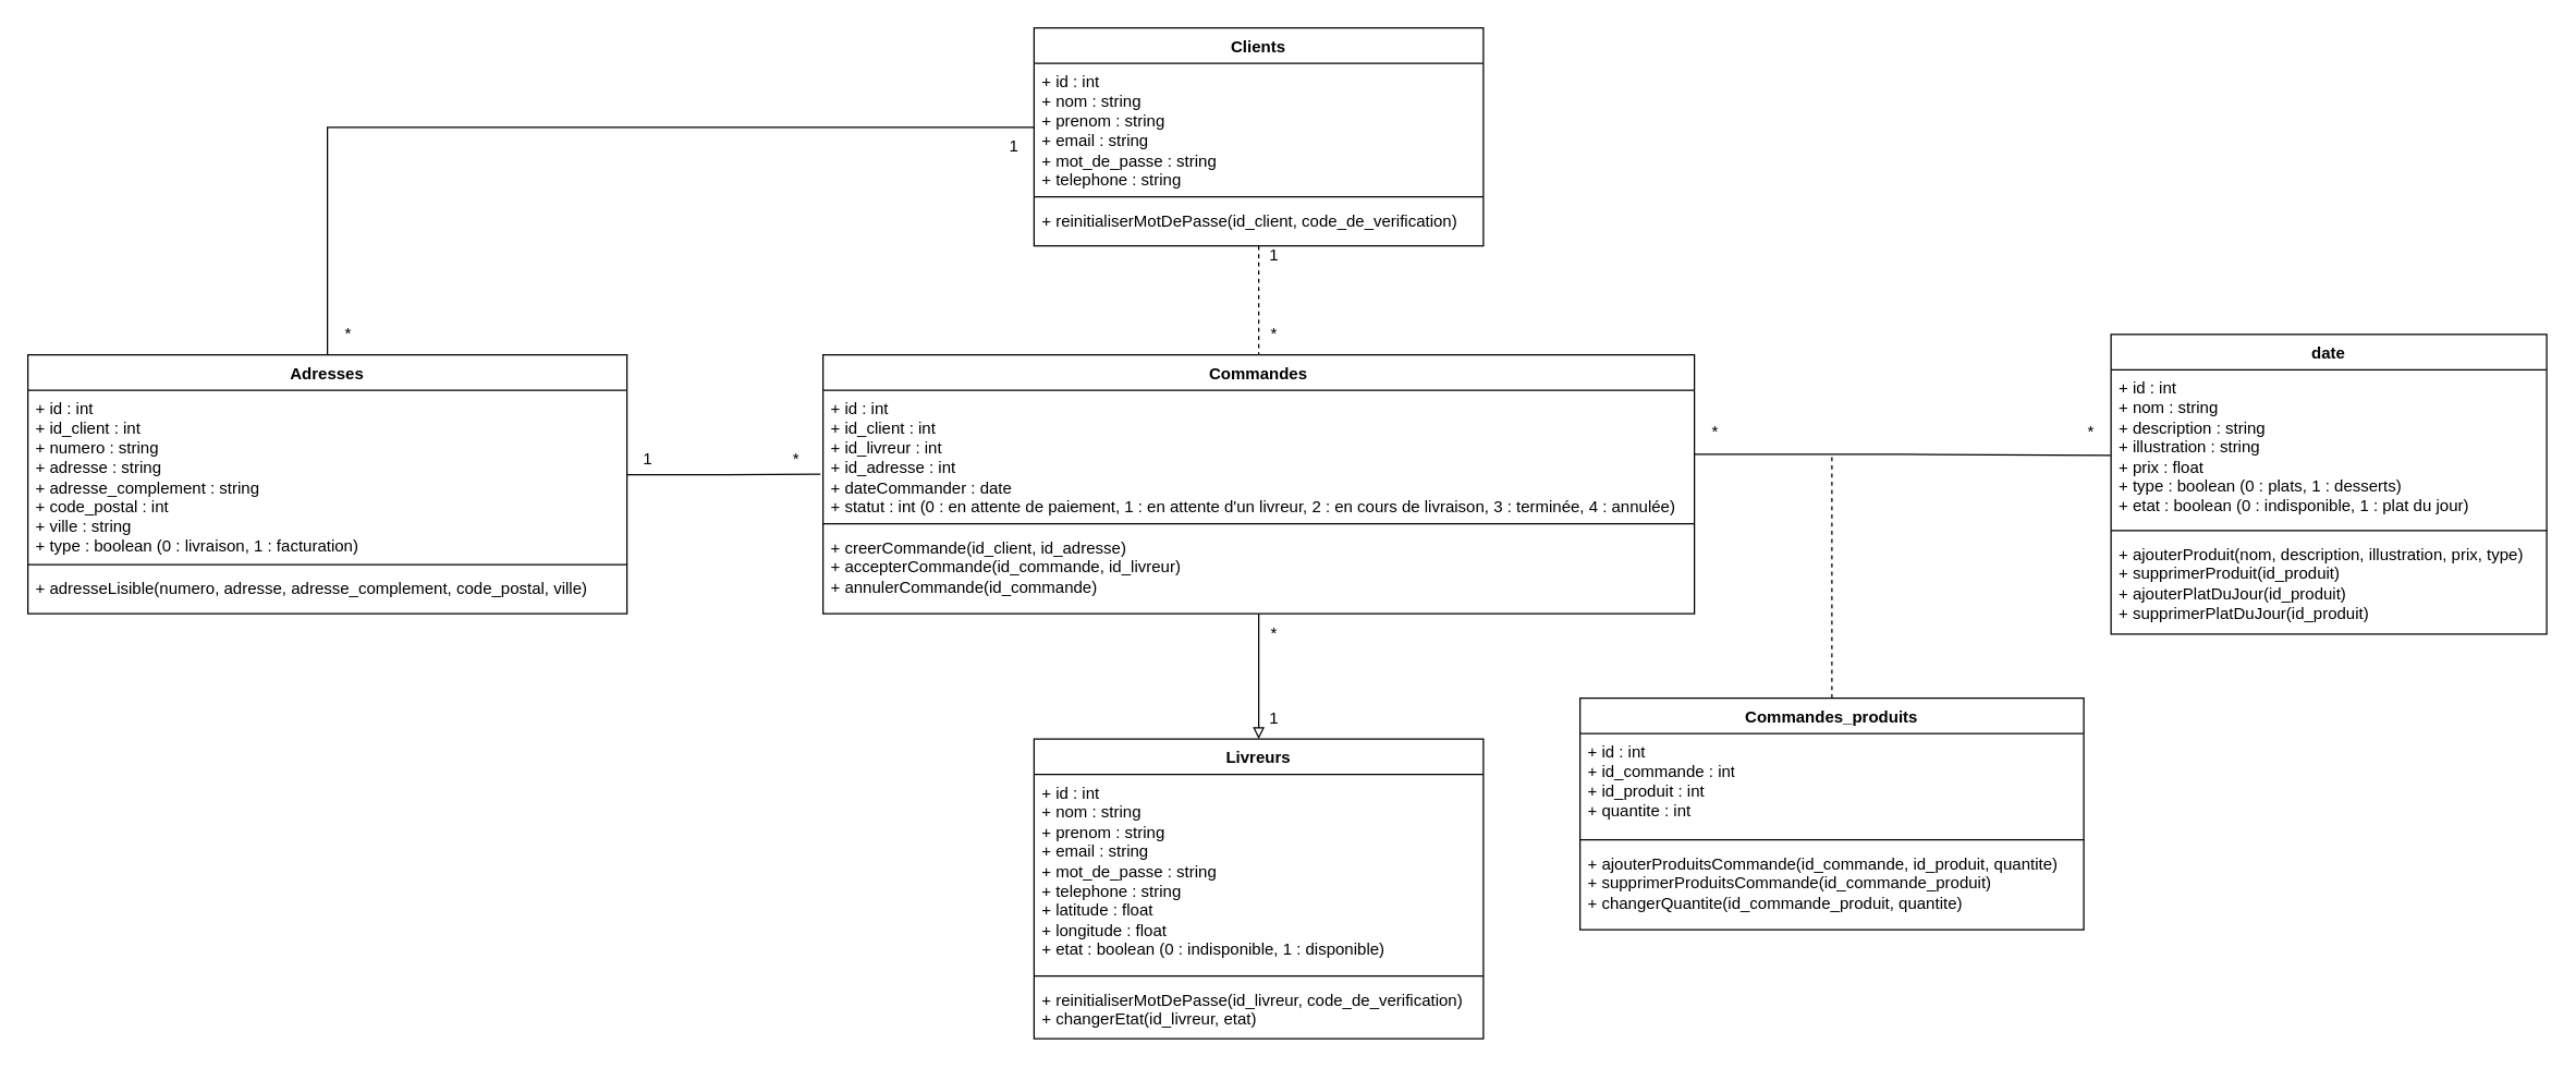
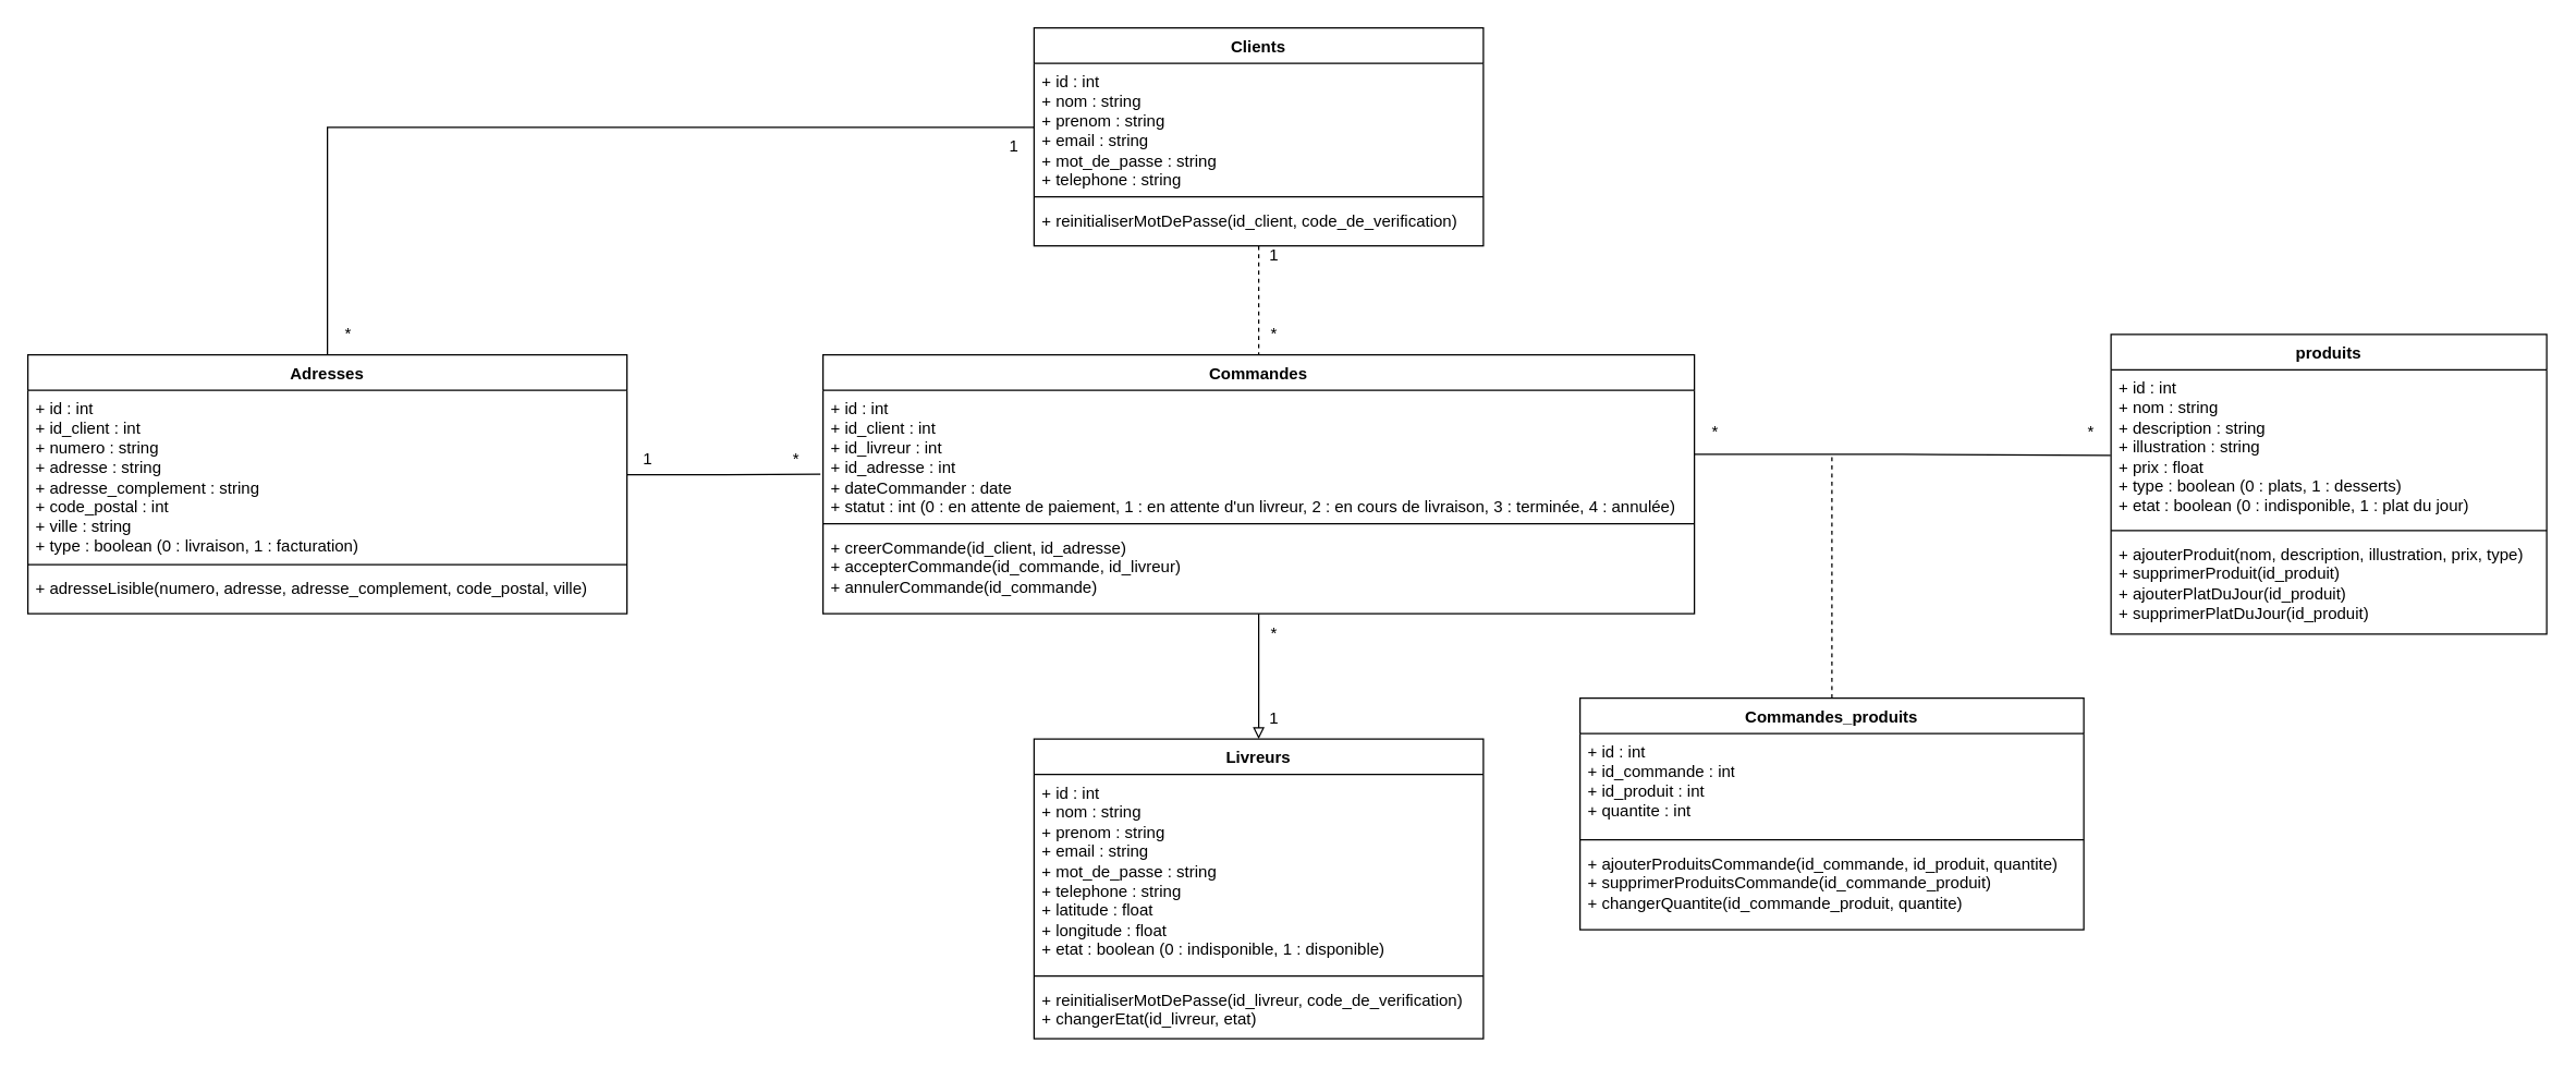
  <mxCell id="0" />
  <mxCell id="1" parent="0" />
  <mxCell id="2" style="edgeStyle=orthogonalEdgeStyle;rounded=0;orthogonalLoop=1;jettySize=auto;html=1;exitX=0.5;exitY=1;exitDx=0;exitDy=0;entryX=0.5;entryY=0;entryDx=0;entryDy=0;endArrow=none;endFill=0;dashed=1;" parent="1" source="3" target="13" edge="1"><mxGeometry relative="1" as="geometry" /></mxCell>
  <mxCell id="3" value="Clients" style="swimlane;fontStyle=1;align=center;verticalAlign=top;childLayout=stackLayout;horizontal=1;startSize=26;horizontalStack=0;resizeParent=1;resizeParentMax=0;resizeLast=0;collapsible=1;marginBottom=0;whiteSpace=wrap;html=1;" parent="1" vertex="1"><mxGeometry x="759" y="20" width="330" height="160" as="geometry" /></mxCell>
  <mxCell id="4" value="&lt;div&gt;+ id : int&lt;br&gt;&lt;/div&gt;&lt;div&gt;+ nom : string&lt;/div&gt;&lt;div&gt;+ prenom : string&lt;/div&gt;&lt;div&gt;+ email : string&lt;/div&gt;&lt;div&gt;+ mot_de_passe : string&lt;/div&gt;&lt;div&gt;+ telephone : string&lt;br&gt;&lt;/div&gt;&lt;div&gt;&lt;br&gt;&lt;/div&gt;" style="text;strokeColor=none;fillColor=none;align=left;verticalAlign=top;spacingLeft=4;spacingRight=4;overflow=hidden;rotatable=0;points=[[0,0.5],[1,0.5]];portConstraint=eastwest;whiteSpace=wrap;html=1;" parent="3" vertex="1"><mxGeometry y="26" width="330" height="94" as="geometry" /></mxCell>
  <mxCell id="5" value="" style="line;strokeWidth=1;fillColor=none;align=left;verticalAlign=middle;spacingTop=-1;spacingLeft=3;spacingRight=3;rotatable=0;labelPosition=right;points=[];portConstraint=eastwest;strokeColor=inherit;" parent="3" vertex="1"><mxGeometry y="120" width="330" height="8" as="geometry" /></mxCell>
  <mxCell id="6" value="&lt;div&gt;+ reinitialiserMotDePasse(id_client, code_de_verification)&lt;/div&gt;" style="text;strokeColor=none;fillColor=none;align=left;verticalAlign=top;spacingLeft=4;spacingRight=4;overflow=hidden;rotatable=0;points=[[0,0.5],[1,0.5]];portConstraint=eastwest;whiteSpace=wrap;html=1;" parent="3" vertex="1"><mxGeometry y="128" width="330" height="32" as="geometry" /></mxCell>
  <mxCell id="7" style="edgeStyle=orthogonalEdgeStyle;rounded=0;orthogonalLoop=1;jettySize=auto;html=1;exitX=0.5;exitY=0;exitDx=0;exitDy=0;entryX=0;entryY=0.5;entryDx=0;entryDy=0;endArrow=none;endFill=0;" parent="1" source="8" target="4" edge="1"><mxGeometry relative="1" as="geometry" /></mxCell>
  <mxCell id="8" value="Adresses" style="swimlane;fontStyle=1;align=center;verticalAlign=top;childLayout=stackLayout;horizontal=1;startSize=26;horizontalStack=0;resizeParent=1;resizeParentMax=0;resizeLast=0;collapsible=1;marginBottom=0;whiteSpace=wrap;html=1;" parent="1" vertex="1"><mxGeometry x="20" y="260" width="440" height="190" as="geometry" /></mxCell>
  <mxCell id="9" value="&lt;div&gt;+ id : int&lt;/div&gt;&lt;div&gt;+ id_client : int&lt;br&gt;&lt;/div&gt;&lt;div&gt;+ numero : string&lt;/div&gt;&lt;div&gt;+ adresse : string&lt;/div&gt;&lt;div&gt;+ adresse_complement : string&lt;/div&gt;&lt;div&gt;+ code_postal : int&lt;br&gt;&lt;/div&gt;&lt;div&gt;+ ville : string&lt;/div&gt;&lt;div&gt;+ type : boolean (0 : livraison, 1 : facturation)&lt;/div&gt;&lt;div&gt;&lt;br&gt;&lt;/div&gt;" style="text;strokeColor=none;fillColor=none;align=left;verticalAlign=top;spacingLeft=4;spacingRight=4;overflow=hidden;rotatable=0;points=[[0,0.5],[1,0.5]];portConstraint=eastwest;whiteSpace=wrap;html=1;" parent="8" vertex="1"><mxGeometry y="26" width="440" height="124" as="geometry" /></mxCell>
  <mxCell id="10" value="" style="line;strokeWidth=1;fillColor=none;align=left;verticalAlign=middle;spacingTop=-1;spacingLeft=3;spacingRight=3;rotatable=0;labelPosition=right;points=[];portConstraint=eastwest;strokeColor=inherit;" parent="8" vertex="1"><mxGeometry y="150" width="440" height="8" as="geometry" /></mxCell>
  <mxCell id="11" value="+ adresseLisible(numero, adresse, adresse_complement, code_postal, ville)" style="text;strokeColor=none;fillColor=none;align=left;verticalAlign=top;spacingLeft=4;spacingRight=4;overflow=hidden;rotatable=0;points=[[0,0.5],[1,0.5]];portConstraint=eastwest;whiteSpace=wrap;html=1;" parent="8" vertex="1"><mxGeometry y="158" width="440" height="32" as="geometry" /></mxCell>
  <mxCell id="12" style="edgeStyle=orthogonalEdgeStyle;rounded=0;orthogonalLoop=1;jettySize=auto;html=1;exitX=0.5;exitY=1;exitDx=0;exitDy=0;entryX=0.5;entryY=0;entryDx=0;entryDy=0;endArrow=block;endFill=0;" parent="1" source="13" target="17" edge="1"><mxGeometry relative="1" as="geometry" /></mxCell>
  <mxCell id="13" value="Commandes" style="swimlane;fontStyle=1;align=center;verticalAlign=top;childLayout=stackLayout;horizontal=1;startSize=26;horizontalStack=0;resizeParent=1;resizeParentMax=0;resizeLast=0;collapsible=1;marginBottom=0;whiteSpace=wrap;html=1;" parent="1" vertex="1"><mxGeometry x="604" y="260" width="640" height="190" as="geometry" /></mxCell>
  <mxCell id="14" value="&lt;div&gt;+ id : int&lt;/div&gt;&lt;div&gt;+ id_client : int&lt;/div&gt;&lt;div&gt;+ id_livreur : int&lt;/div&gt;&lt;div&gt;+ id_adresse : int&lt;br&gt;&lt;/div&gt;&lt;div&gt;+ dateCommander : date&lt;br&gt;&lt;/div&gt;&lt;div&gt;+ statut : int (0 : en attente de paiement, 1 : en attente d'un livreur, 2 : en cours de livraison, 3 : terminée, 4 : annulée)&lt;/div&gt;&lt;div&gt;&lt;br&gt;&lt;/div&gt;" style="text;strokeColor=none;fillColor=none;align=left;verticalAlign=top;spacingLeft=4;spacingRight=4;overflow=hidden;rotatable=0;points=[[0,0.5],[1,0.5]];portConstraint=eastwest;whiteSpace=wrap;html=1;" parent="13" vertex="1"><mxGeometry y="26" width="640" height="94" as="geometry" /></mxCell>
  <mxCell id="15" value="" style="line;strokeWidth=1;fillColor=none;align=left;verticalAlign=middle;spacingTop=-1;spacingLeft=3;spacingRight=3;rotatable=0;labelPosition=right;points=[];portConstraint=eastwest;strokeColor=inherit;" parent="13" vertex="1"><mxGeometry y="120" width="640" height="8" as="geometry" /></mxCell>
  <mxCell id="16" value="&lt;div&gt;+ creerCommande(id_client, id_adresse)&lt;/div&gt;&lt;div&gt;+ accepterCommande(id_commande, id_livreur)&lt;br&gt;&lt;/div&gt;&lt;div&gt;+ annulerCommande(id_commande)&lt;br&gt;&lt;/div&gt;" style="text;strokeColor=none;fillColor=none;align=left;verticalAlign=top;spacingLeft=4;spacingRight=4;overflow=hidden;rotatable=0;points=[[0,0.5],[1,0.5]];portConstraint=eastwest;whiteSpace=wrap;html=1;" parent="13" vertex="1"><mxGeometry y="128" width="640" height="62" as="geometry" /></mxCell>
  <mxCell id="17" value="Livreurs" style="swimlane;fontStyle=1;align=center;verticalAlign=top;childLayout=stackLayout;horizontal=1;startSize=26;horizontalStack=0;resizeParent=1;resizeParentMax=0;resizeLast=0;collapsible=1;marginBottom=0;whiteSpace=wrap;html=1;" parent="1" vertex="1"><mxGeometry x="759" y="542" width="330" height="220" as="geometry" /></mxCell>
  <mxCell id="18" value="&lt;div&gt;+ id : int&lt;br&gt;&lt;/div&gt;&lt;div&gt;+ nom : string&lt;/div&gt;&lt;div&gt;+ prenom : string&lt;/div&gt;&lt;div&gt;+ email : string&lt;/div&gt;&lt;div&gt;+ mot_de_passe : string&lt;/div&gt;&lt;div&gt;+ telephone : string&lt;/div&gt;&lt;div&gt;+ latitude : float&lt;br&gt;&lt;/div&gt;&lt;div&gt;+ longitude : float&lt;br&gt;&lt;/div&gt;&lt;div&gt;+ etat : boolean (0 : indisponible, 1 : disponible)&lt;/div&gt;&lt;div&gt;&lt;br&gt;&lt;/div&gt;" style="text;strokeColor=none;fillColor=none;align=left;verticalAlign=top;spacingLeft=4;spacingRight=4;overflow=hidden;rotatable=0;points=[[0,0.5],[1,0.5]];portConstraint=eastwest;whiteSpace=wrap;html=1;" parent="17" vertex="1"><mxGeometry y="26" width="330" height="144" as="geometry" /></mxCell>
  <mxCell id="19" value="" style="line;strokeWidth=1;fillColor=none;align=left;verticalAlign=middle;spacingTop=-1;spacingLeft=3;spacingRight=3;rotatable=0;labelPosition=right;points=[];portConstraint=eastwest;strokeColor=inherit;" parent="17" vertex="1"><mxGeometry y="170" width="330" height="8" as="geometry" /></mxCell>
  <mxCell id="20" value="&lt;div&gt;+ reinitialiserMotDePasse(id_livreur, code_de_verification)&lt;/div&gt;&lt;div&gt;+ changerEtat(id_livreur, etat)&lt;br&gt;&lt;/div&gt;" style="text;strokeColor=none;fillColor=none;align=left;verticalAlign=top;spacingLeft=4;spacingRight=4;overflow=hidden;rotatable=0;points=[[0,0.5],[1,0.5]];portConstraint=eastwest;whiteSpace=wrap;html=1;" parent="17" vertex="1"><mxGeometry y="178" width="330" height="42" as="geometry" /></mxCell>
  <mxCell id="21" style="edgeStyle=orthogonalEdgeStyle;rounded=0;orthogonalLoop=1;jettySize=auto;html=1;exitX=0.5;exitY=0;exitDx=0;exitDy=0;endArrow=none;endFill=0;dashed=1;" parent="1" source="22" edge="1"><mxGeometry relative="1" as="geometry"><mxPoint x="1345" y="332" as="targetPoint" /></mxGeometry></mxCell>
  <mxCell id="22" value="Commandes_produits" style="swimlane;fontStyle=1;align=center;verticalAlign=top;childLayout=stackLayout;horizontal=1;startSize=26;horizontalStack=0;resizeParent=1;resizeParentMax=0;resizeLast=0;collapsible=1;marginBottom=0;whiteSpace=wrap;html=1;" parent="1" vertex="1"><mxGeometry x="1160" y="512" width="370" height="170" as="geometry" /></mxCell>
  <mxCell id="23" value="&lt;div&gt;+ id : int&lt;/div&gt;&lt;div&gt;+ id_commande : int&lt;/div&gt;&lt;div&gt;+ id_produit : int&lt;/div&gt;&lt;div&gt;+ quantite : int&lt;/div&gt;&lt;div&gt;&lt;br&gt;&lt;/div&gt;" style="text;strokeColor=none;fillColor=none;align=left;verticalAlign=top;spacingLeft=4;spacingRight=4;overflow=hidden;rotatable=0;points=[[0,0.5],[1,0.5]];portConstraint=eastwest;whiteSpace=wrap;html=1;" parent="22" vertex="1"><mxGeometry y="26" width="370" height="74" as="geometry" /></mxCell>
  <mxCell id="24" value="" style="line;strokeWidth=1;fillColor=none;align=left;verticalAlign=middle;spacingTop=-1;spacingLeft=3;spacingRight=3;rotatable=0;labelPosition=right;points=[];portConstraint=eastwest;strokeColor=inherit;" parent="22" vertex="1"><mxGeometry y="100" width="370" height="8" as="geometry" /></mxCell>
  <mxCell id="25" value="&lt;div&gt;+ ajouterProduitsCommande(id_commande, id_produit, quantite)&lt;/div&gt;&lt;div&gt;+ supprimerProduitsCommande(id_commande_produit)&lt;/div&gt;&lt;div&gt;+ changerQuantite(id_commande_produit, quantite)&lt;br&gt;&lt;/div&gt;" style="text;strokeColor=none;fillColor=none;align=left;verticalAlign=top;spacingLeft=4;spacingRight=4;overflow=hidden;rotatable=0;points=[[0,0.5],[1,0.5]];portConstraint=eastwest;whiteSpace=wrap;html=1;" parent="22" vertex="1"><mxGeometry y="108" width="370" height="62" as="geometry" /></mxCell>
- <mxCell id="26" value="date" style="swimlane;fontStyle=1;align=center;verticalAlign=top;childLayout=stackLayout;horizontal=1;startSize=26;horizontalStack=0;resizeParent=1;resizeParentMax=0;resizeLast=0;collapsible=1;marginBottom=0;whiteSpace=wrap;html=1;" parent="1" vertex="1"><mxGeometry x="1550" y="245" width="320" height="220" as="geometry" /></mxCell>
+ <mxCell id="26" value="produits" style="swimlane;fontStyle=1;align=center;verticalAlign=top;childLayout=stackLayout;horizontal=1;startSize=26;horizontalStack=0;resizeParent=1;resizeParentMax=0;resizeLast=0;collapsible=1;marginBottom=0;whiteSpace=wrap;html=1;" parent="1" vertex="1"><mxGeometry x="1550" y="245" width="320" height="220" as="geometry" /></mxCell>
  <mxCell id="27" value="&lt;div&gt;+ id : int&lt;/div&gt;&lt;div&gt;+ nom : string&lt;/div&gt;&lt;div&gt;+ description : string&lt;/div&gt;&lt;div&gt;+ illustration : string&lt;/div&gt;&lt;div&gt;+ prix : float&lt;/div&gt;&lt;div&gt;+ type : boolean (0 : plats, 1 : desserts)&lt;br&gt;&lt;/div&gt;&lt;div&gt;+ etat : boolean (0 : indisponible, 1 : plat du jour)&lt;/div&gt;&lt;div&gt;&lt;br&gt;&lt;/div&gt;" style="text;strokeColor=none;fillColor=none;align=left;verticalAlign=top;spacingLeft=4;spacingRight=4;overflow=hidden;rotatable=0;points=[[0,0.5],[1,0.5]];portConstraint=eastwest;whiteSpace=wrap;html=1;" parent="26" vertex="1"><mxGeometry y="26" width="320" height="114" as="geometry" /></mxCell>
  <mxCell id="28" value="" style="line;strokeWidth=1;fillColor=none;align=left;verticalAlign=middle;spacingTop=-1;spacingLeft=3;spacingRight=3;rotatable=0;labelPosition=right;points=[];portConstraint=eastwest;strokeColor=inherit;" parent="26" vertex="1"><mxGeometry y="140" width="320" height="8" as="geometry" /></mxCell>
  <mxCell id="29" value="&lt;div&gt;+ ajouterProduit(nom, description, illustration, prix, type)&lt;/div&gt;&lt;div&gt;+ supprimerProduit(id_produit)&lt;/div&gt;&lt;div&gt;+ ajouterPlatDuJour(id_produit)&lt;/div&gt;&lt;div&gt;+ supprimerPlatDuJour(id_produit)&lt;br&gt;&lt;/div&gt;" style="text;strokeColor=none;fillColor=none;align=left;verticalAlign=top;spacingLeft=4;spacingRight=4;overflow=hidden;rotatable=0;points=[[0,0.5],[1,0.5]];portConstraint=eastwest;whiteSpace=wrap;html=1;" parent="26" vertex="1"><mxGeometry y="148" width="320" height="72" as="geometry" /></mxCell>
  <mxCell id="30" style="edgeStyle=orthogonalEdgeStyle;rounded=0;orthogonalLoop=1;jettySize=auto;html=1;exitX=1;exitY=0.5;exitDx=0;exitDy=0;entryX=-0.003;entryY=0.655;entryDx=0;entryDy=0;entryPerimeter=0;endArrow=none;endFill=0;" parent="1" source="9" target="14" edge="1"><mxGeometry relative="1" as="geometry" /></mxCell>
  <mxCell id="31" style="edgeStyle=orthogonalEdgeStyle;rounded=0;orthogonalLoop=1;jettySize=auto;html=1;exitX=1;exitY=0.5;exitDx=0;exitDy=0;entryX=-0.001;entryY=0.55;entryDx=0;entryDy=0;entryPerimeter=0;endArrow=none;endFill=0;" parent="1" source="14" target="27" edge="1"><mxGeometry relative="1" as="geometry" /></mxCell>
  <mxCell id="32" value="1" style="text;html=1;align=center;verticalAlign=middle;resizable=0;points=[];autosize=1;strokeColor=none;fillColor=none;" parent="1" vertex="1"><mxGeometry x="460" y="322" width="30" height="30" as="geometry" /></mxCell>
  <mxCell id="33" value="*" style="text;html=1;align=center;verticalAlign=middle;resizable=0;points=[];autosize=1;strokeColor=none;fillColor=none;" parent="1" vertex="1"><mxGeometry x="569" y="322" width="30" height="30" as="geometry" /></mxCell>
  <mxCell id="34" value="*" style="text;html=1;align=center;verticalAlign=middle;resizable=0;points=[];autosize=1;strokeColor=none;fillColor=none;" parent="1" vertex="1"><mxGeometry x="240" y="230" width="30" height="30" as="geometry" /></mxCell>
  <mxCell id="35" value="1" style="text;html=1;align=center;verticalAlign=middle;resizable=0;points=[];autosize=1;strokeColor=none;fillColor=none;" parent="1" vertex="1"><mxGeometry x="729" y="92" width="30" height="30" as="geometry" /></mxCell>
  <mxCell id="36" value="1" style="text;html=1;align=center;verticalAlign=middle;resizable=0;points=[];autosize=1;strokeColor=none;fillColor=none;" parent="1" vertex="1"><mxGeometry x="920" y="172" width="30" height="30" as="geometry" /></mxCell>
  <mxCell id="37" value="*" style="text;html=1;align=center;verticalAlign=middle;resizable=0;points=[];autosize=1;strokeColor=none;fillColor=none;" parent="1" vertex="1"><mxGeometry x="920" y="230" width="30" height="30" as="geometry" /></mxCell>
  <mxCell id="38" value="1" style="text;html=1;align=center;verticalAlign=middle;resizable=0;points=[];autosize=1;strokeColor=none;fillColor=none;" parent="1" vertex="1"><mxGeometry x="920" y="512" width="30" height="30" as="geometry" /></mxCell>
  <mxCell id="39" value="*" style="text;html=1;align=center;verticalAlign=middle;resizable=0;points=[];autosize=1;strokeColor=none;fillColor=none;" parent="1" vertex="1"><mxGeometry x="920" y="450" width="30" height="30" as="geometry" /></mxCell>
  <mxCell id="40" value="*" style="text;html=1;align=center;verticalAlign=middle;resizable=0;points=[];autosize=1;strokeColor=none;fillColor=none;" parent="1" vertex="1"><mxGeometry x="1520" y="302" width="30" height="30" as="geometry" /></mxCell>
  <mxCell id="41" value="*" style="text;html=1;align=center;verticalAlign=middle;resizable=0;points=[];autosize=1;strokeColor=none;fillColor=none;" parent="1" vertex="1"><mxGeometry x="1244" y="302" width="30" height="30" as="geometry" /></mxCell>
